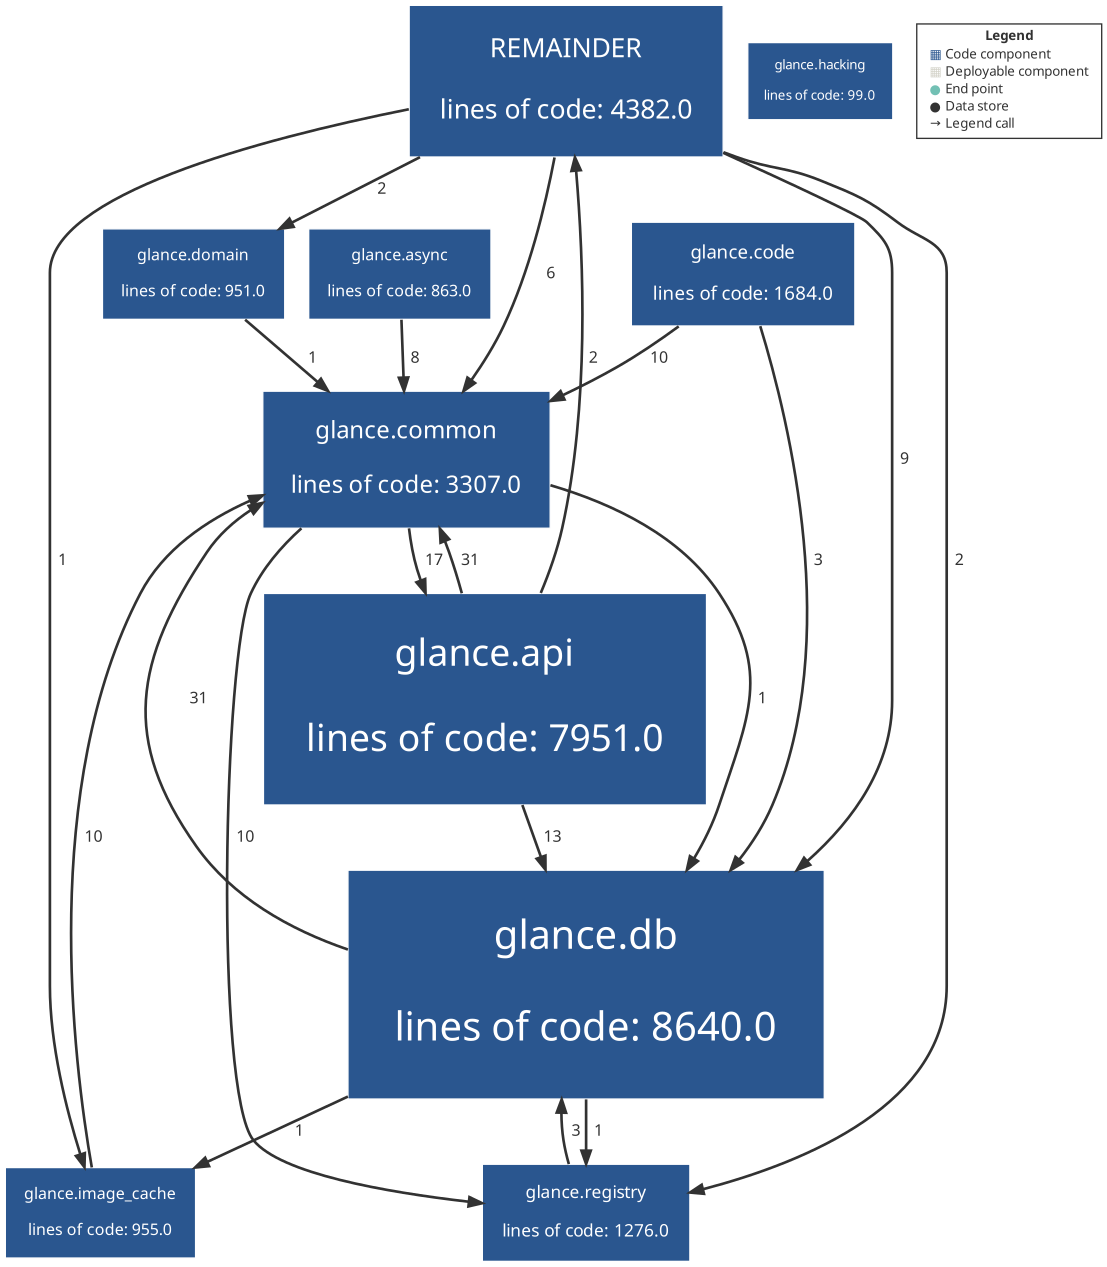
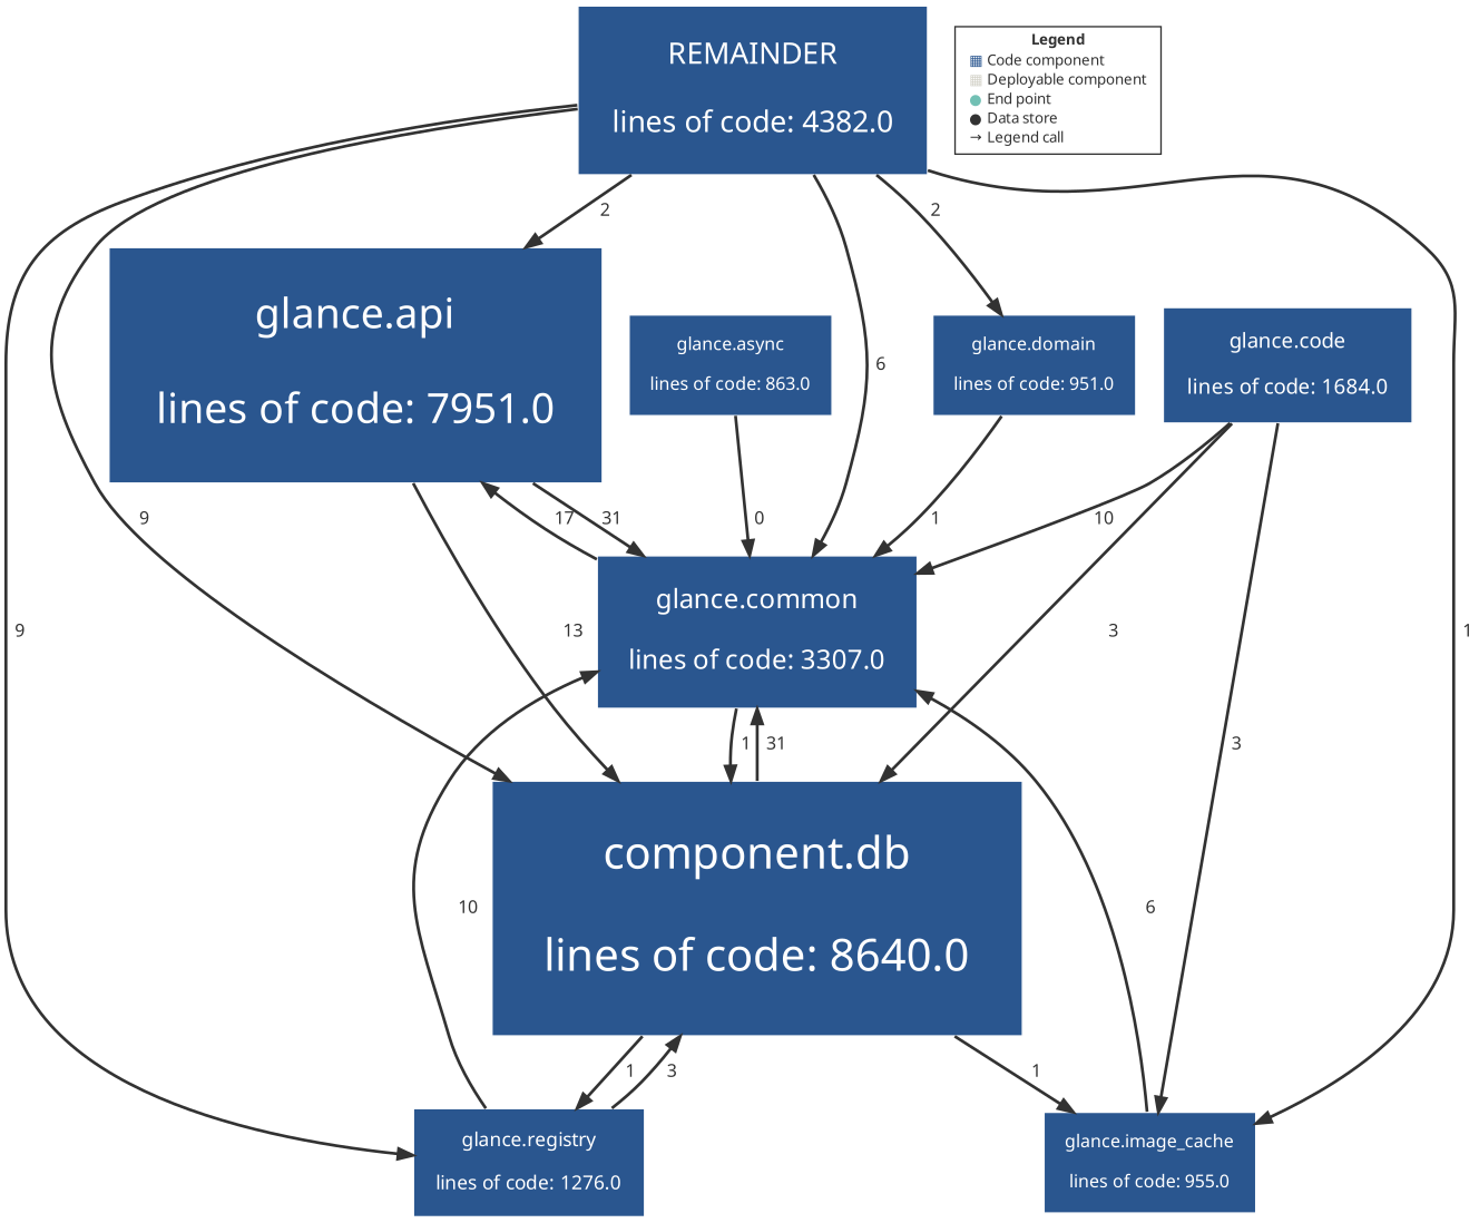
  digraph {
    compound=true
    rankdir=TD
    node [color="#FFFFFF" fillcolor="#2A568F" fontcolor="#FFFFFF" fontname="Helvetica Neue" fontsize=12 margin=0.192 penwidth=1 shape=box style=filled]
    edge [color="#323232" fontcolor="#323232" fontname="Helvetica Neue" fontsize=12 penwidth=2]
    n1 [fontsize=20 label="REMAINDER\n\nlines of code: 4382.0" margin=0.32]
    n2 [fontsize=28 label="glance.api\n\nlines of code: 7951.0" margin=0.448]
    n3 [fontsize=18 label="glance.common\n\nlines of code: 3307.0" margin=0.28800000000000003]
-   n4 [fontsize=30 label="glance.db\n\nlines of code: 8640.0" margin=0.48]
+   n4 [fontsize=30 label="component.db\n\nlines of code: 8640.0" margin=0.48]
    n5 [label="glance.image_cache\n\nlines of code: 955.0"]
    n6 [label="glance.domain\n\nlines of code: 951.0"]
    n7 [fontsize=13 label="glance.registry\n\nlines of code: 1276.0" margin=0.20800000000000002]
-   n8 [fontsize=10 label="glance.hacking\n\nlines of code: 99.0" margin=0.16]
    n9 [fontsize=14 label="glance.code\n\nlines of code: 1684.0" margin=0.224]
    n10 [label="glance.async\n\nlines of code: 863.0"]
    n11 [color="#323232" fillcolor="#FFFFFF" fontcolor="#323232" fontsize=10 label=<<TABLE BORDER="0" CELLPADDING="1" CELLSPACING="0"> <TR><TD COLSPAN="2"><B>Legend</B></TD></TR> <TR><TD><FONT COLOR="#2A568F">&#9638;</FONT></TD><TD ALIGN="left">Code component</TD></TR> <TR><TD><FONT COLOR="#D2D1C7">&#9638;</FONT></TD><TD ALIGN="left">Deployable component</TD></TR> <TR><TD><FONT COLOR="#72C0B4">&#9679;</FONT></TD><TD ALIGN="left">End point</TD></TR> <TR><TD><FONT COLOR="#323232">&#9679;</FONT></TD><TD ALIGN="left">Data store</TD></TR> <TR><TD><FONT COLOR="#323232">&rarr;</FONT></TD><TD ALIGN="left">Legend call</TD></TR> </TABLE> > margin=""]
-   n2 -> n1 [label="  2"]
+   n1 -> n2 [label="  2"]
    n1 -> n3 [label="  6"]
    n1 -> n4 [label="  9"]
    n1 -> n5 [label="  1"]
    n1 -> n6 [label="  2"]
-   n1 -> n7 [label="  2"]
+   n1 -> n7 [label="  9"]
    n2 -> n3 [label="  31"]
    n2 -> n4 [label="  13"]
    n3 -> n2 [label="  17"]
    n3 -> n4 [label="  1"]
    n4 -> n3 [label="  31"]
    n4 -> n5 [label="  1"]
    n4 -> n7 [label="  1"]
-   n5 -> n3 [label="  10"]
+   n5 -> n3 [label="  6"]
    n6 -> n3 [label="  1"]
-   n3 -> n7 [label="  10"]
+   n7 -> n3 [label="  10"]
    n7 -> n4 [label="  3"]
    n9 -> n3 [label="  10"]
    n9 -> n4 [label="  3"]
-   n10 -> n3 [label="  8"]
+   n9 -> n5 [label="  3"]
+   n10 -> n3 [label="  0"]
  }
